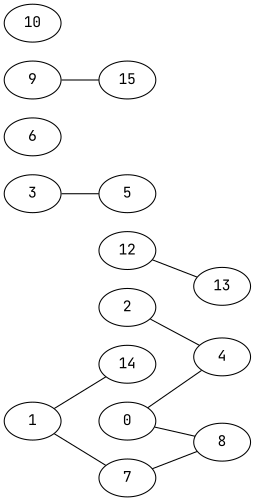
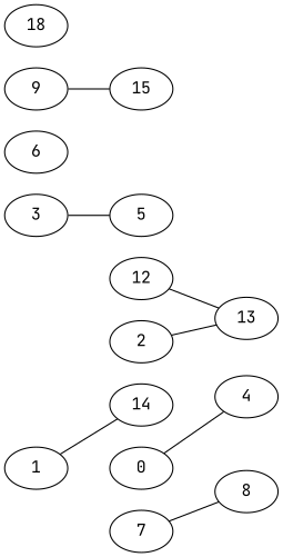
  graph {
    fontname="JetBrains Mono"
    rankdir=LR
    node [fontname="JetBrains Mono"]
    edge [fontname="JetBrains Mono"]
    0
    4
    8
    1
    7
    14
    2
    13
    3
    5
    12
    6
    n13 [label=15]
    9
-   10
+   10 [label=18]
    0 -- 4
-   0 -- 8
-   1 -- 7
    1 -- 14
    7 -- 8
-   2 -- 4
+   2 -- 13
    3 -- 5
    12 -- 13
    9 -- n13
  }
